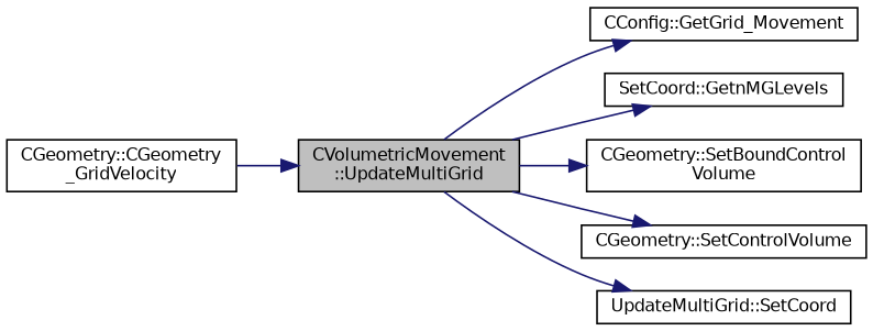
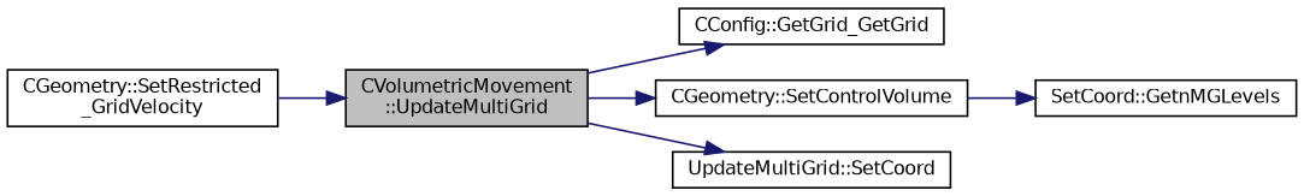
  digraph {
    rankdir=LR
    node [color=black fillcolor=white fontname=Helvetica fontsize=10 shape=record style=filled]
    edge [color=midnightblue fontname=Helvetica fontsize=10 labelfontname=Helvetica labelfontsize=10 style=solid]
    n1 [fillcolor=grey75 fontcolor=black height=0.2 label="CVolumetricMovement\l::UpdateMultiGrid" width=0.4]
-   n2 [height=0.2 label="CConfig::GetGrid_Movement" width=0.4]
+   n2 [height=0.2 label="CConfig::GetGrid_GetGrid" width=0.4]
    n3 [height=0.2 label="SetCoord::GetnMGLevels" width=0.4]
-   n4 [height=0.2 label="CGeometry::SetBoundControl\lVolume" width=0.4]
    n5 [height=0.2 label="CGeometry::SetControlVolume" width=0.4]
    n6 [height=0.2 label="UpdateMultiGrid::SetCoord" width=0.4]
-   n7 [height=0.2 label="CGeometry::CGeometry\l_GridVelocity" width=0.4]
+   n7 [height=0.2 label="CGeometry::SetRestricted\l_GridVelocity" width=0.4]
    n1 -> n2
-   n1 -> n3
-   n1 -> n4
+   n5 -> n3
    n1 -> n5
    n1 -> n6
    n7 -> n1
  }
